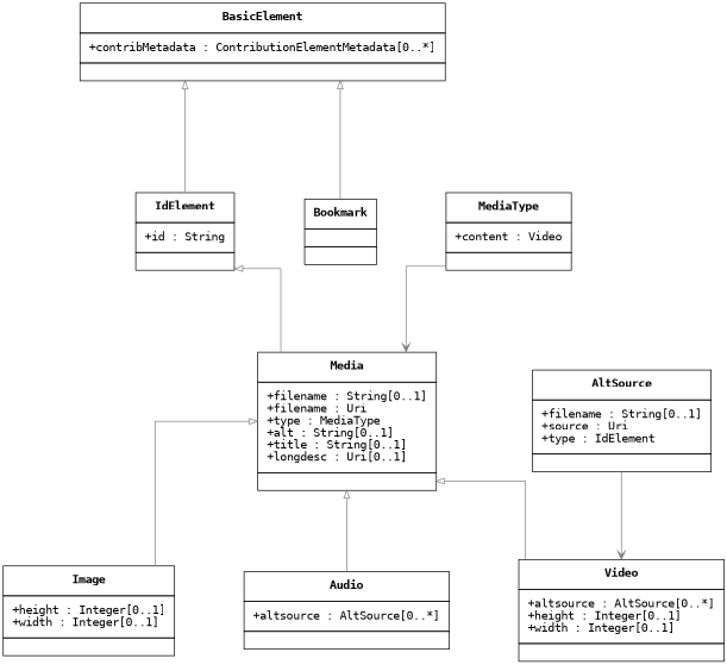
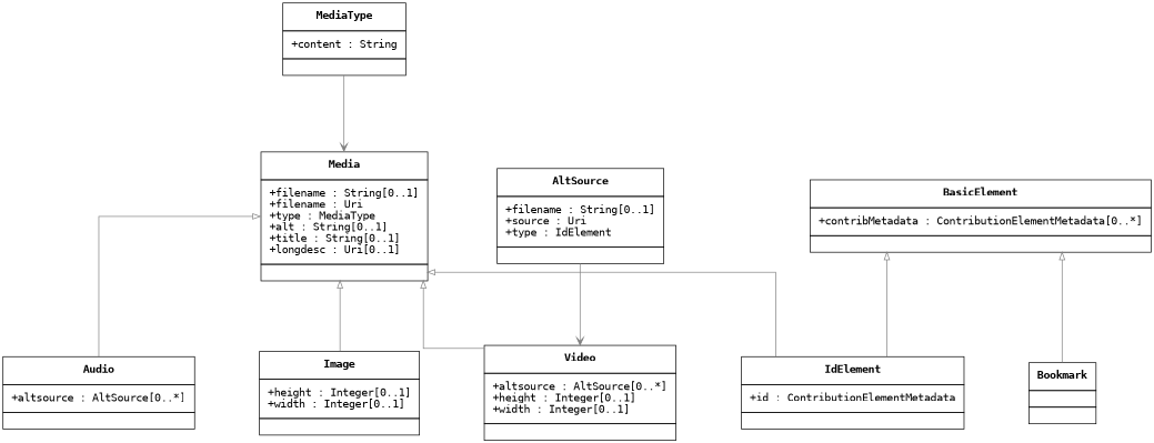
  digraph {
    fontname="DejaVu Sans Mono"
    nodesep="1.2.equally"
    ranksep="1.2.equally"
    splines=ortho
    node [fontname="DejaVu Sans Mono" shape=plain]
    edge [arrowhead=onormal arrowtail=onormal color=gray50 dir=back fontname="DejaVu Sans Mono"]
    n1 [label=<<TABLE BORDER="0" CELLBORDER="1" CELLSPACING="0" CELLPADDING="10">     <TR>     <TD><TABLE BORDER="0" CELLPADDING="0" CELLSPACING="0">     <TR><TD ALIGN="CENTER"><B>BasicElement</B></TD></TR>   </TABLE>   </TD>   </TR>      <TR>     <TD><TABLE BORDER="0" CELLPADDING="0" CELLSPACING="0">               <TR><TD ALIGN="LEFT">+contribMetadata : ContributionElementMetadata&#91;0..*&#93;</TD></TR>   </TABLE>         </TD>   </TR>      <TR>     <TD><TABLE BORDER="0" CELLPADDING="0" CELLSPACING="0">     <TR><TD ALIGN="LEFT"></TD></TR>   </TABLE></TD>   </TR>      </TABLE>>]
-   n2 [label=<<TABLE BORDER="0" CELLBORDER="1" CELLSPACING="0" CELLPADDING="10">     <TR>     <TD><TABLE BORDER="0" CELLPADDING="0" CELLSPACING="0">     <TR><TD ALIGN="CENTER"><B>IdElement</B></TD></TR>   </TABLE>   </TD>   </TR>      <TR>     <TD><TABLE BORDER="0" CELLPADDING="0" CELLSPACING="0">               <TR><TD ALIGN="LEFT">+id : String</TD></TR>   </TABLE>         </TD>   </TR>      <TR>     <TD><TABLE BORDER="0" CELLPADDING="0" CELLSPACING="0">     <TR><TD ALIGN="LEFT"></TD></TR>   </TABLE></TD>   </TR>      </TABLE>>]
+   n2 [label=<<TABLE BORDER="0" CELLBORDER="1" CELLSPACING="0" CELLPADDING="10">     <TR>     <TD><TABLE BORDER="0" CELLPADDING="0" CELLSPACING="0">     <TR><TD ALIGN="CENTER"><B>IdElement</B></TD></TR>   </TABLE>   </TD>   </TR>      <TR>     <TD><TABLE BORDER="0" CELLPADDING="0" CELLSPACING="0">               <TR><TD ALIGN="LEFT">+id : ContributionElementMetadata</TD></TR>   </TABLE>         </TD>   </TR>      <TR>     <TD><TABLE BORDER="0" CELLPADDING="0" CELLSPACING="0">     <TR><TD ALIGN="LEFT"></TD></TR>   </TABLE></TD>   </TR>      </TABLE>>]
    n3 [label=<<TABLE BORDER="0" CELLBORDER="1" CELLSPACING="0" CELLPADDING="10">     <TR>     <TD><TABLE BORDER="0" CELLPADDING="0" CELLSPACING="0">     <TR><TD ALIGN="CENTER"><B>Bookmark</B></TD></TR>   </TABLE>   </TD>   </TR>      <TR>     <TD><TABLE BORDER="0" CELLPADDING="0" CELLSPACING="0">     <TR><TD ALIGN="LEFT"></TD></TR>   </TABLE></TD>   </TR>      <TR>     <TD><TABLE BORDER="0" CELLPADDING="0" CELLSPACING="0">     <TR><TD ALIGN="LEFT"></TD></TR>   </TABLE></TD>   </TR>      </TABLE>>]
    n4 [label=<<TABLE BORDER="0" CELLBORDER="1" CELLSPACING="0" CELLPADDING="10">     <TR>     <TD><TABLE BORDER="0" CELLPADDING="0" CELLSPACING="0">     <TR><TD ALIGN="CENTER"><B>Media</B></TD></TR>   </TABLE>   </TD>   </TR>      <TR>     <TD><TABLE BORDER="0" CELLPADDING="0" CELLSPACING="0">               <TR><TD ALIGN="LEFT">+filename : String&#91;0..1&#93;</TD></TR>             <TR><TD ALIGN="LEFT">+filename : Uri</TD></TR>             <TR><TD ALIGN="LEFT">+type : MediaType</TD></TR>             <TR><TD ALIGN="LEFT">+alt : String&#91;0..1&#93;</TD></TR>             <TR><TD ALIGN="LEFT">+title : String&#91;0..1&#93;</TD></TR>             <TR><TD ALIGN="LEFT">+longdesc : Uri&#91;0..1&#93;</TD></TR>   </TABLE>         </TD>   </TR>      <TR>     <TD><TABLE BORDER="0" CELLPADDING="0" CELLSPACING="0">     <TR><TD ALIGN="LEFT"></TD></TR>   </TABLE></TD>   </TR>      </TABLE>>]
    n5 [label=<<TABLE BORDER="0" CELLBORDER="1" CELLSPACING="0" CELLPADDING="10">     <TR>     <TD><TABLE BORDER="0" CELLPADDING="0" CELLSPACING="0">     <TR><TD ALIGN="CENTER"><B>Image</B></TD></TR>   </TABLE>   </TD>   </TR>      <TR>     <TD><TABLE BORDER="0" CELLPADDING="0" CELLSPACING="0">               <TR><TD ALIGN="LEFT">+height : Integer&#91;0..1&#93;</TD></TR>             <TR><TD ALIGN="LEFT">+width : Integer&#91;0..1&#93;</TD></TR>   </TABLE>         </TD>   </TR>      <TR>     <TD><TABLE BORDER="0" CELLPADDING="0" CELLSPACING="0">     <TR><TD ALIGN="LEFT"></TD></TR>   </TABLE></TD>   </TR>      </TABLE>>]
    n6 [label=<<TABLE BORDER="0" CELLBORDER="1" CELLSPACING="0" CELLPADDING="10">     <TR>     <TD><TABLE BORDER="0" CELLPADDING="0" CELLSPACING="0">     <TR><TD ALIGN="CENTER"><B>Audio</B></TD></TR>   </TABLE>   </TD>   </TR>      <TR>     <TD><TABLE BORDER="0" CELLPADDING="0" CELLSPACING="0">               <TR><TD ALIGN="LEFT">+altsource : AltSource&#91;0..*&#93;</TD></TR>   </TABLE>         </TD>   </TR>      <TR>     <TD><TABLE BORDER="0" CELLPADDING="0" CELLSPACING="0">     <TR><TD ALIGN="LEFT"></TD></TR>   </TABLE></TD>   </TR>      </TABLE>>]
    n7 [label=<<TABLE BORDER="0" CELLBORDER="1" CELLSPACING="0" CELLPADDING="10">     <TR>     <TD><TABLE BORDER="0" CELLPADDING="0" CELLSPACING="0">     <TR><TD ALIGN="CENTER"><B>Video</B></TD></TR>   </TABLE>   </TD>   </TR>      <TR>     <TD><TABLE BORDER="0" CELLPADDING="0" CELLSPACING="0">               <TR><TD ALIGN="LEFT">+altsource : AltSource&#91;0..*&#93;</TD></TR>             <TR><TD ALIGN="LEFT">+height : Integer&#91;0..1&#93;</TD></TR>             <TR><TD ALIGN="LEFT">+width : Integer&#91;0..1&#93;</TD></TR>   </TABLE>         </TD>   </TR>      <TR>     <TD><TABLE BORDER="0" CELLPADDING="0" CELLSPACING="0">     <TR><TD ALIGN="LEFT"></TD></TR>   </TABLE></TD>   </TR>      </TABLE>>]
    n8 [label=<<TABLE BORDER="0" CELLBORDER="1" CELLSPACING="0" CELLPADDING="10">     <TR>     <TD><TABLE BORDER="0" CELLPADDING="0" CELLSPACING="0">     <TR><TD ALIGN="CENTER"><B>AltSource</B></TD></TR>   </TABLE>   </TD>   </TR>      <TR>     <TD><TABLE BORDER="0" CELLPADDING="0" CELLSPACING="0">               <TR><TD ALIGN="LEFT">+filename : String&#91;0..1&#93;</TD></TR>             <TR><TD ALIGN="LEFT">+source : Uri</TD></TR>             <TR><TD ALIGN="LEFT">+type : IdElement</TD></TR>   </TABLE>         </TD>   </TR>      <TR>     <TD><TABLE BORDER="0" CELLPADDING="0" CELLSPACING="0">     <TR><TD ALIGN="LEFT"></TD></TR>   </TABLE></TD>   </TR>      </TABLE>>]
-   n9 [label=<<TABLE BORDER="0" CELLBORDER="1" CELLSPACING="0" CELLPADDING="10">     <TR>     <TD><TABLE BORDER="0" CELLPADDING="0" CELLSPACING="0">     <TR><TD ALIGN="CENTER"><B>MediaType</B></TD></TR>   </TABLE>   </TD>   </TR>      <TR>     <TD><TABLE BORDER="0" CELLPADDING="0" CELLSPACING="0">               <TR><TD ALIGN="LEFT">+content : Video</TD></TR>   </TABLE>         </TD>   </TR>      <TR>     <TD><TABLE BORDER="0" CELLPADDING="0" CELLSPACING="0">     <TR><TD ALIGN="LEFT"></TD></TR>   </TABLE></TD>   </TR>      </TABLE>>]
+   n9 [label=<<TABLE BORDER="0" CELLBORDER="1" CELLSPACING="0" CELLPADDING="10">     <TR>     <TD><TABLE BORDER="0" CELLPADDING="0" CELLSPACING="0">     <TR><TD ALIGN="CENTER"><B>MediaType</B></TD></TR>   </TABLE>   </TD>   </TR>      <TR>     <TD><TABLE BORDER="0" CELLPADDING="0" CELLSPACING="0">               <TR><TD ALIGN="LEFT">+content : String</TD></TR>   </TABLE>         </TD>   </TR>      <TR>     <TD><TABLE BORDER="0" CELLPADDING="0" CELLSPACING="0">     <TR><TD ALIGN="LEFT"></TD></TR>   </TABLE></TD>   </TR>      </TABLE>>]
    n1 -> n2
    n1 -> n3
-   n2 -> n4
+   n4 -> n2
    n4 -> n5
    n4 -> n6
    n4 -> n7
    n8 -> n7 [arrowhead=vee dir=direct]
    n9 -> n4 [arrowhead=vee dir=direct]
  }
